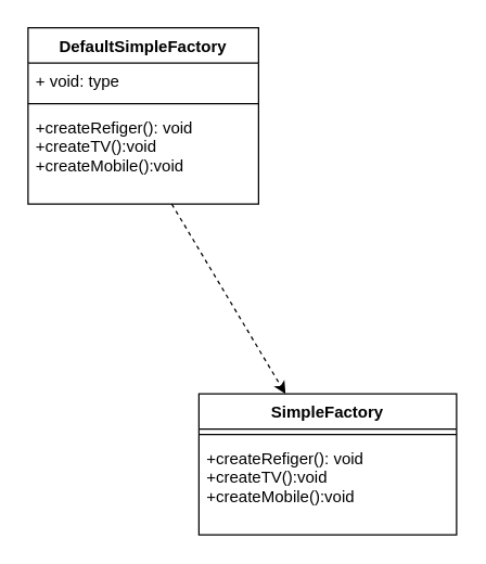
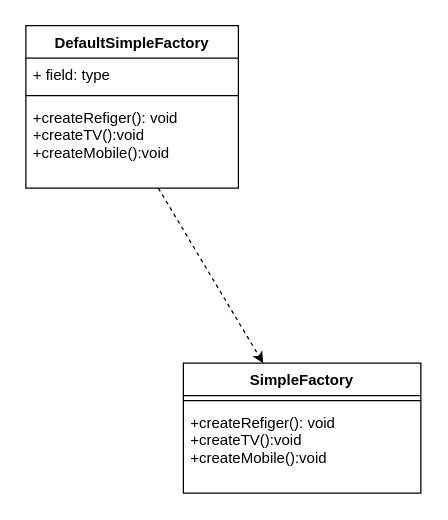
  <mxCell id="0" />
  <mxCell id="1" parent="0" />
  <mxCell id="2" value="DefaultSimpleFactory" style="swimlane;fontStyle=1;align=center;verticalAlign=top;childLayout=stackLayout;horizontal=1;startSize=26;horizontalStack=0;resizeParent=1;resizeParentMax=0;resizeLast=0;collapsible=1;marginBottom=0;" vertex="1" parent="1"><mxGeometry x="20" y="20" width="170" height="130" as="geometry" /></mxCell>
- <mxCell id="3" value="+ void: type" style="text;strokeColor=none;fillColor=none;align=left;verticalAlign=top;spacingLeft=4;spacingRight=4;overflow=hidden;rotatable=0;points=[[0,0.5],[1,0.5]];portConstraint=eastwest;" vertex="1" parent="2"><mxGeometry y="26" width="170" height="26" as="geometry" /></mxCell>
+ <mxCell id="3" value="+ field: type" style="text;strokeColor=none;fillColor=none;align=left;verticalAlign=top;spacingLeft=4;spacingRight=4;overflow=hidden;rotatable=0;points=[[0,0.5],[1,0.5]];portConstraint=eastwest;" vertex="1" parent="2"><mxGeometry y="26" width="170" height="26" as="geometry" /></mxCell>
  <mxCell id="4" value="" style="line;strokeWidth=1;fillColor=none;align=left;verticalAlign=middle;spacingTop=-1;spacingLeft=3;spacingRight=3;rotatable=0;labelPosition=right;points=[];portConstraint=eastwest;" vertex="1" parent="2"><mxGeometry y="52" width="170" height="8" as="geometry" /></mxCell>
  <mxCell id="5" value="+createRefiger(): void&#10;+createTV():void&#10;+createMobile():void" style="text;strokeColor=none;fillColor=none;align=left;verticalAlign=top;spacingLeft=4;spacingRight=4;overflow=hidden;rotatable=0;points=[[0,0.5],[1,0.5]];portConstraint=eastwest;" vertex="1" parent="2"><mxGeometry y="60" width="170" height="70" as="geometry" /></mxCell>
  <mxCell id="6" value="SimpleFactory" style="swimlane;fontStyle=1;align=center;verticalAlign=top;childLayout=stackLayout;horizontal=1;startSize=26;horizontalStack=0;resizeParent=1;resizeParentMax=0;resizeLast=0;collapsible=1;marginBottom=0;" vertex="1" parent="1"><mxGeometry x="146" y="290" width="190" height="104" as="geometry" /></mxCell>
  <mxCell id="7" value="" style="line;strokeWidth=1;fillColor=none;align=left;verticalAlign=middle;spacingTop=-1;spacingLeft=3;spacingRight=3;rotatable=0;labelPosition=right;points=[];portConstraint=eastwest;" vertex="1" parent="6"><mxGeometry y="26" width="190" height="8" as="geometry" /></mxCell>
  <mxCell id="8" value="+createRefiger(): void&#10;+createTV():void&#10;+createMobile():void" style="text;strokeColor=none;fillColor=none;align=left;verticalAlign=top;spacingLeft=4;spacingRight=4;overflow=hidden;rotatable=0;points=[[0,0.5],[1,0.5]];portConstraint=eastwest;" vertex="1" parent="6"><mxGeometry y="34" width="190" height="70" as="geometry" /></mxCell>
  <mxCell id="9" value="" style="endArrow=classic;html=1;rounded=0;dashed=1;" edge="1" parent="1" source="5" target="6"><mxGeometry width="50" height="50" relative="1" as="geometry"><mxPoint x="166" y="200" as="sourcePoint" /><mxPoint x="216" y="150" as="targetPoint" /></mxGeometry></mxCell>
